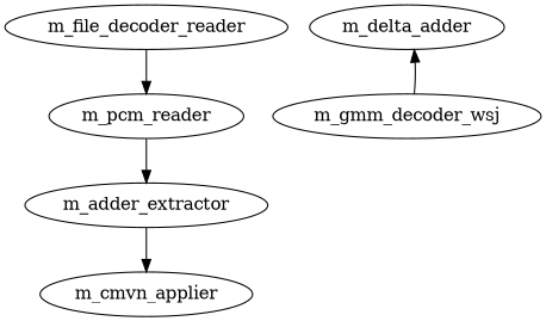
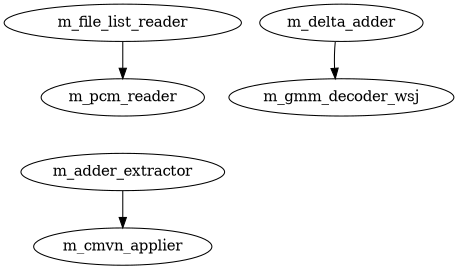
  digraph {
-   m_file_list_reader [label=m_file_decoder_reader]
+   m_file_list_reader
    m_pcm_reader
    n3 [label=m_adder_extractor]
    m_cmvn_applier
    m_delta_adder
    m_gmm_decoder_wsj
    m_file_list_reader -> m_pcm_reader
-   m_pcm_reader -> n3
    n3 -> m_cmvn_applier
-   m_gmm_decoder_wsj -> m_delta_adder
+   m_delta_adder -> m_gmm_decoder_wsj
  }
